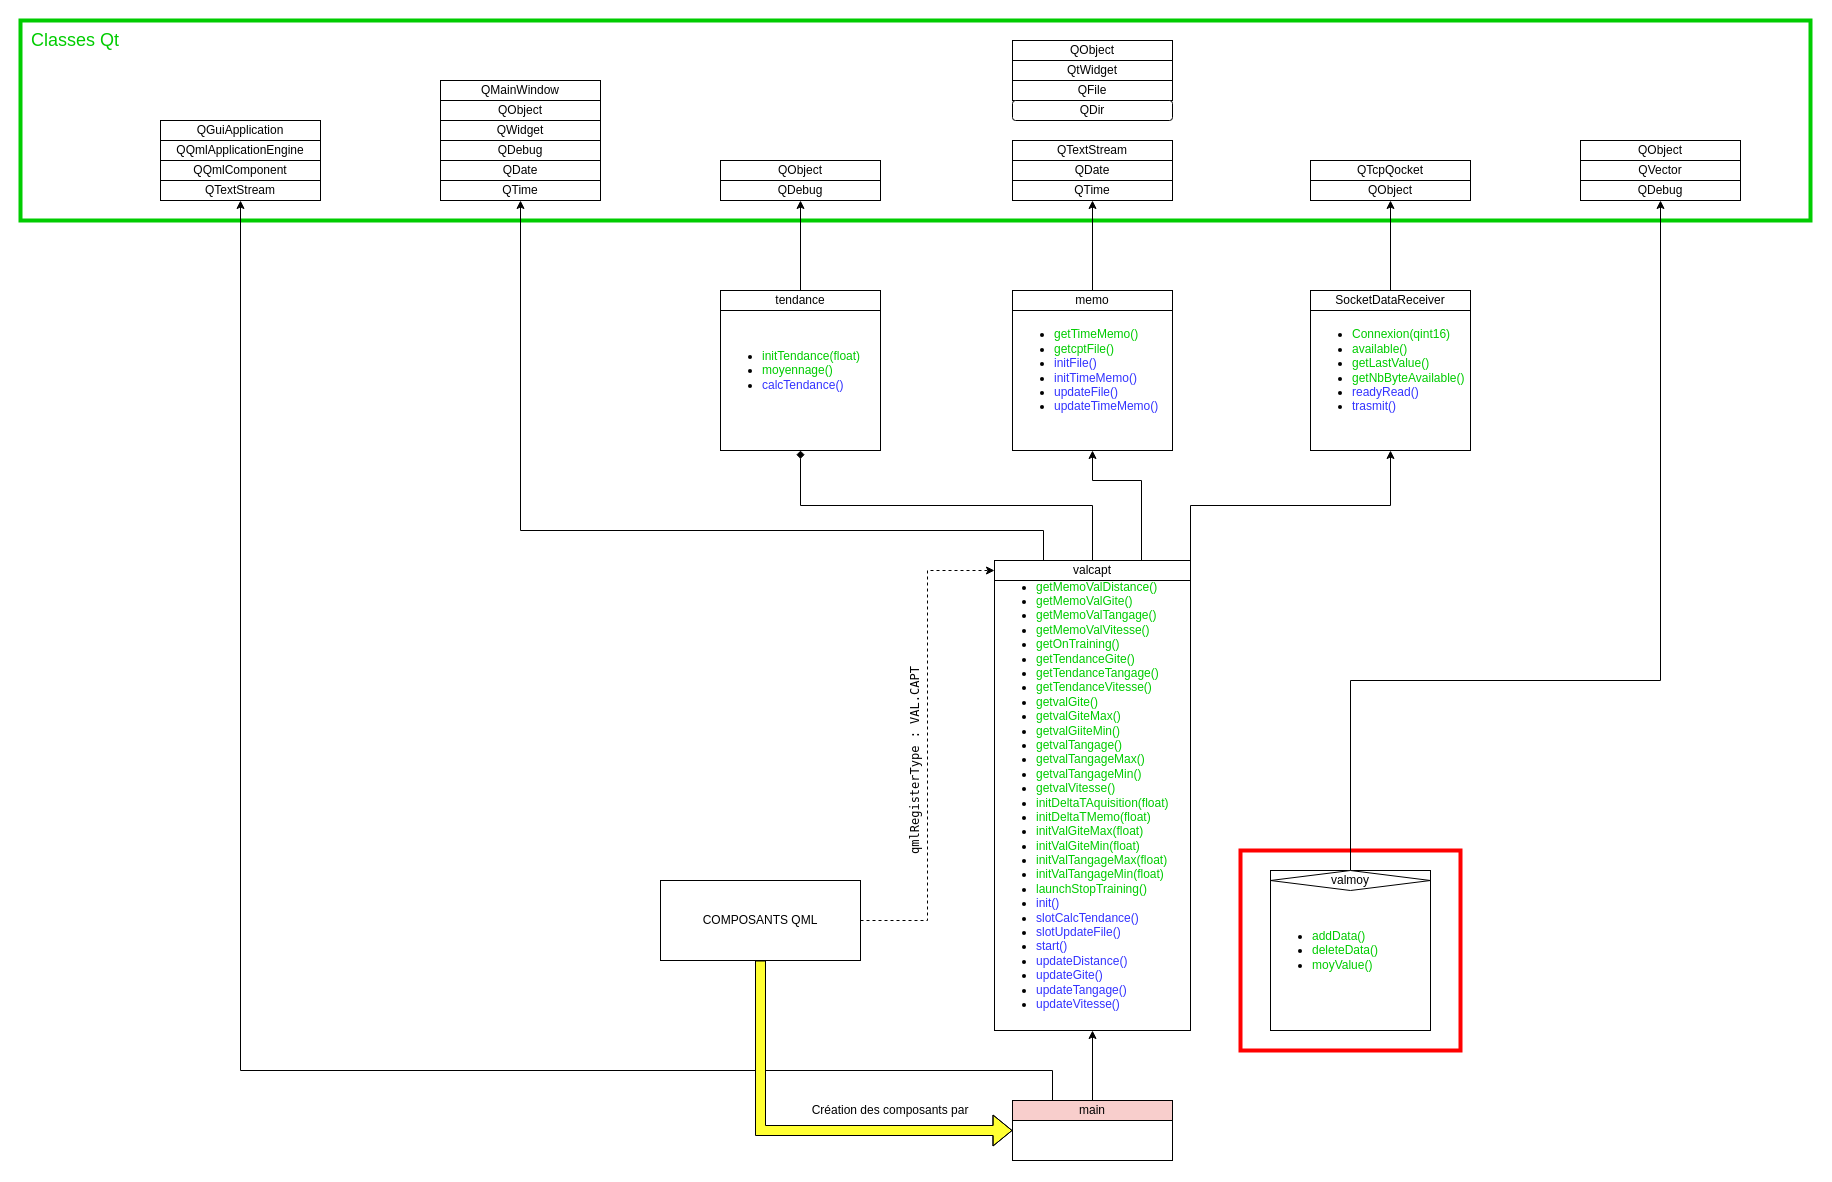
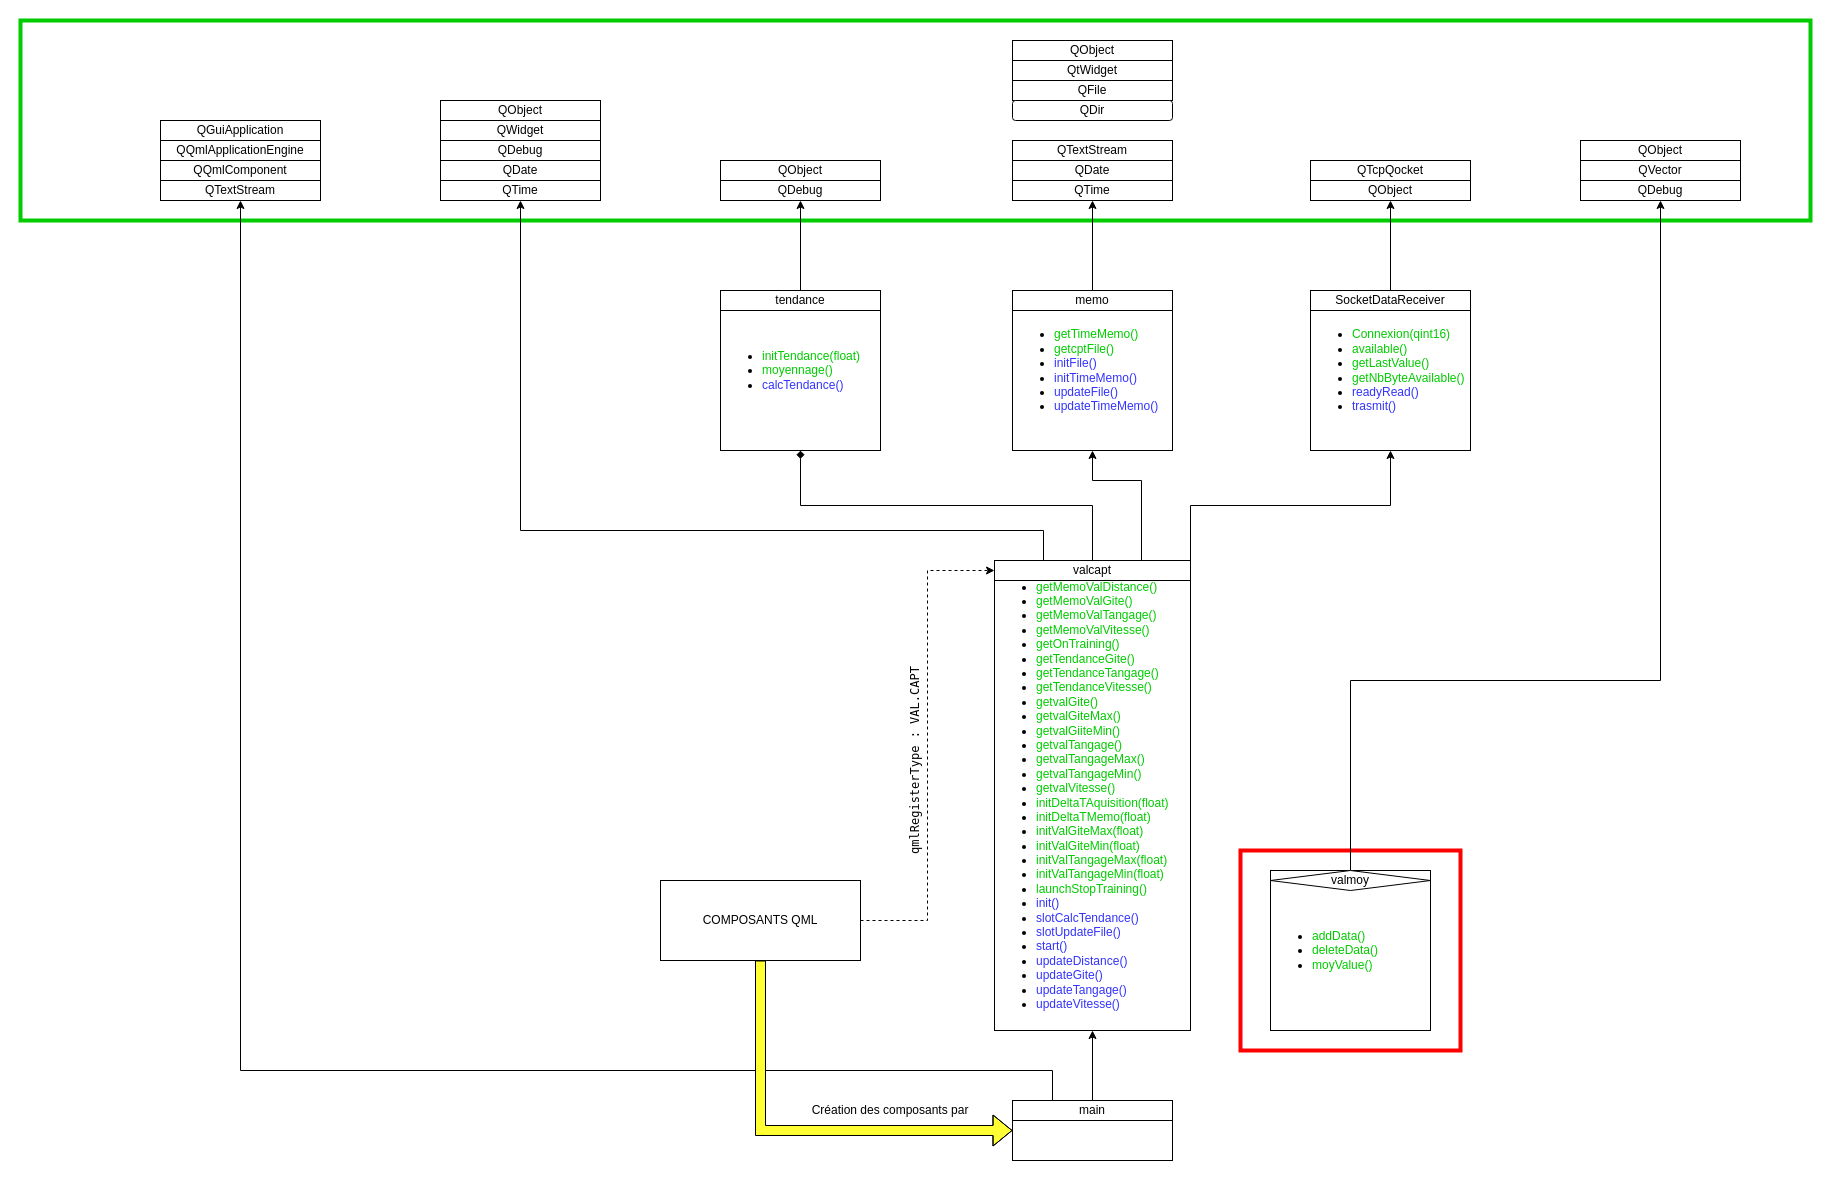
  <mxCell id="0" />
  <mxCell id="1" parent="0" />
  <mxCell id="2" value="" style="rounded=0;whiteSpace=wrap;html=1;strokeWidth=4;fillColor=none;strokeColor=#00CC00;" vertex="1" parent="1"><mxGeometry x="20" y="20" width="1790" height="200" as="geometry" /></mxCell>
  <mxCell id="3" value="" style="rounded=0;whiteSpace=wrap;html=1;fillColor=none;strokeColor=#FF0000;strokeWidth=4;" vertex="1" parent="1"><mxGeometry x="1240" y="850" width="220" height="200" as="geometry" /></mxCell>
  <mxCell id="4" value="&lt;ul&gt;&lt;li&gt;&lt;font color=&quot;#00cc00&quot;&gt;addData()&lt;/font&gt;&lt;/li&gt;&lt;li&gt;&lt;font color=&quot;#00cc00&quot;&gt;deleteData()&lt;/font&gt;&lt;/li&gt;&lt;li&gt;&lt;font color=&quot;#00cc00&quot;&gt;moyValue()&lt;/font&gt;&lt;/li&gt;&lt;/ul&gt;" style="rounded=0;whiteSpace=wrap;html=1;align=left;" vertex="1" parent="1"><mxGeometry x="1270" y="870" width="160" height="160" as="geometry" /></mxCell>
  <mxCell id="5" value="&lt;ul&gt;&lt;li&gt;&lt;font color=&quot;#00cc00&quot;&gt;getTimeMemo()&lt;/font&gt;&lt;/li&gt;&lt;li&gt;&lt;font color=&quot;#00cc00&quot;&gt;getcptFile()&lt;/font&gt;&lt;/li&gt;&lt;li&gt;&lt;font color=&quot;#3333ff&quot;&gt;initFile()&lt;/font&gt;&lt;/li&gt;&lt;li&gt;&lt;font color=&quot;#3333ff&quot;&gt;initTimeMemo()&lt;/font&gt;&lt;/li&gt;&lt;li&gt;&lt;font color=&quot;#3333ff&quot;&gt;updateFile()&lt;/font&gt;&lt;/li&gt;&lt;li&gt;&lt;font color=&quot;#3333ff&quot;&gt;updateTimeMemo()&lt;/font&gt;&lt;/li&gt;&lt;/ul&gt;" style="rounded=0;whiteSpace=wrap;html=1;align=left;" vertex="1" parent="1"><mxGeometry x="1012" y="290" width="160" height="160" as="geometry" /></mxCell>
  <mxCell id="6" style="edgeStyle=orthogonalEdgeStyle;rounded=0;orthogonalLoop=1;jettySize=auto;html=1;exitX=0.5;exitY=0;exitDx=0;exitDy=0;entryX=0.5;entryY=1;entryDx=0;entryDy=0;" edge="1" parent="1" source="7" target="31"><mxGeometry relative="1" as="geometry" /></mxCell>
  <mxCell id="7" value="memo" style="rounded=0;whiteSpace=wrap;html=1;" vertex="1" parent="1"><mxGeometry x="1012" y="290" width="160" height="20" as="geometry" /></mxCell>
  <mxCell id="8" value="&lt;ul&gt;&lt;li&gt;&lt;font color=&quot;#00cc00&quot;&gt;Connexion(qint16)&lt;/font&gt;&lt;/li&gt;&lt;li&gt;&lt;font color=&quot;#00cc00&quot;&gt;available()&lt;/font&gt;&lt;/li&gt;&lt;li&gt;&lt;font color=&quot;#00cc00&quot;&gt;getLastValue()&lt;/font&gt;&lt;/li&gt;&lt;li&gt;&lt;font color=&quot;#00cc00&quot;&gt;getNbByteAvailable()&lt;/font&gt;&lt;/li&gt;&lt;li&gt;&lt;font color=&quot;#3333ff&quot;&gt;readyRead()&lt;/font&gt;&lt;/li&gt;&lt;li&gt;&lt;font color=&quot;#3333ff&quot;&gt;trasmit()&lt;/font&gt;&lt;/li&gt;&lt;/ul&gt;" style="rounded=0;whiteSpace=wrap;html=1;align=left;" vertex="1" parent="1"><mxGeometry x="1310" y="290" width="160" height="160" as="geometry" /></mxCell>
  <mxCell id="9" style="edgeStyle=orthogonalEdgeStyle;rounded=0;orthogonalLoop=1;jettySize=auto;html=1;entryX=0.5;entryY=1;entryDx=0;entryDy=0;" edge="1" parent="1" source="10" target="34"><mxGeometry relative="1" as="geometry" /></mxCell>
  <mxCell id="10" value="SocketDataReceiver" style="rounded=0;whiteSpace=wrap;html=1;" vertex="1" parent="1"><mxGeometry x="1310" y="290" width="160" height="20" as="geometry" /></mxCell>
  <mxCell id="11" value="&lt;ul&gt;&lt;li&gt;&lt;font color=&quot;#00cc00&quot;&gt;initTendance(float)&lt;/font&gt;&lt;/li&gt;&lt;li&gt;&lt;font color=&quot;#00cc00&quot;&gt;moyennage()&lt;/font&gt;&lt;/li&gt;&lt;li&gt;&lt;font color=&quot;#3333ff&quot;&gt;calcTendance()&lt;/font&gt;&lt;/li&gt;&lt;/ul&gt;" style="rounded=0;whiteSpace=wrap;html=1;align=left;" vertex="1" parent="1"><mxGeometry x="720" y="290" width="160" height="160" as="geometry" /></mxCell>
  <mxCell id="12" style="edgeStyle=orthogonalEdgeStyle;rounded=0;orthogonalLoop=1;jettySize=auto;html=1;exitX=0.5;exitY=0;exitDx=0;exitDy=0;entryX=0.5;entryY=1;entryDx=0;entryDy=0;" edge="1" parent="1" source="13" target="35"><mxGeometry relative="1" as="geometry" /></mxCell>
  <mxCell id="13" value="tendance" style="rounded=0;whiteSpace=wrap;html=1;" vertex="1" parent="1"><mxGeometry x="720" y="290" width="160" height="20" as="geometry" /></mxCell>
  <mxCell id="14" value="&lt;ul&gt;&lt;li&gt;&lt;font color=&quot;#00cc00&quot;&gt;getMemoValDistance()&lt;/font&gt;&lt;/li&gt;&lt;li&gt;&lt;font color=&quot;#00cc00&quot;&gt;getMemoValGite()&lt;/font&gt;&lt;/li&gt;&lt;li&gt;&lt;font color=&quot;#00cc00&quot;&gt;getMemoValTangage()&lt;br&gt;&lt;/font&gt;&lt;/li&gt;&lt;li&gt;&lt;font color=&quot;#00cc00&quot;&gt;getMemoValVitesse()&lt;br&gt;&lt;/font&gt;&lt;/li&gt;&lt;li&gt;&lt;font color=&quot;#00cc00&quot;&gt;getOnTraining()&lt;/font&gt;&lt;/li&gt;&lt;li&gt;&lt;font color=&quot;#00cc00&quot;&gt;getTendanceGite()&lt;/font&gt;&lt;/li&gt;&lt;li&gt;&lt;font color=&quot;#00cc00&quot;&gt;getTendanceTangage()&lt;/font&gt;&lt;/li&gt;&lt;li&gt;&lt;font color=&quot;#00cc00&quot;&gt;getTendanceVitesse()&lt;/font&gt;&lt;/li&gt;&lt;li&gt;&lt;font color=&quot;#00cc00&quot;&gt;getvalGite()&lt;/font&gt;&lt;/li&gt;&lt;li&gt;&lt;font color=&quot;#00cc00&quot;&gt;getvalGiteMax()&lt;/font&gt;&lt;/li&gt;&lt;li&gt;&lt;font color=&quot;#00cc00&quot;&gt;getvalGiiteMin()&lt;/font&gt;&lt;/li&gt;&lt;li&gt;&lt;font color=&quot;#00cc00&quot;&gt;getvalTangage()&lt;/font&gt;&lt;/li&gt;&lt;li&gt;&lt;font color=&quot;#00cc00&quot;&gt;getvalTangageMax()&lt;/font&gt;&lt;/li&gt;&lt;li&gt;&lt;font color=&quot;#00cc00&quot;&gt;getvalTangageMin()&lt;/font&gt;&lt;/li&gt;&lt;li&gt;&lt;font color=&quot;#00cc00&quot;&gt;getvalVitesse()&lt;/font&gt;&lt;/li&gt;&lt;li&gt;&lt;font color=&quot;#00cc00&quot;&gt;initDeltaTAquisition(float)&lt;/font&gt;&lt;/li&gt;&lt;li&gt;&lt;font color=&quot;#00cc00&quot;&gt;initDeltaTMemo(float)&lt;/font&gt;&lt;/li&gt;&lt;li&gt;&lt;font color=&quot;#00cc00&quot;&gt;initValGiteMax(float)&lt;/font&gt;&lt;/li&gt;&lt;li&gt;&lt;font color=&quot;#00cc00&quot;&gt;initValGiteMin(float)&lt;/font&gt;&lt;/li&gt;&lt;li&gt;&lt;font color=&quot;#00cc00&quot;&gt;initValTangageMax(float)&lt;/font&gt;&lt;/li&gt;&lt;li&gt;&lt;font color=&quot;#00cc00&quot;&gt;initValTangageMin(float)&lt;/font&gt;&lt;/li&gt;&lt;li&gt;&lt;font color=&quot;#00cc00&quot;&gt;launchStopTraining()&lt;/font&gt;&lt;/li&gt;&lt;li&gt;&lt;font color=&quot;#3333ff&quot;&gt;init()&lt;/font&gt;&lt;/li&gt;&lt;li&gt;&lt;font color=&quot;#3333ff&quot;&gt;slotCalcTendance()&lt;/font&gt;&lt;/li&gt;&lt;li&gt;&lt;font color=&quot;#3333ff&quot;&gt;slotUpdateFile()&lt;/font&gt;&lt;/li&gt;&lt;li&gt;&lt;font color=&quot;#3333ff&quot;&gt;start()&lt;/font&gt;&lt;/li&gt;&lt;li&gt;&lt;font color=&quot;#3333ff&quot;&gt;updateDistance()&lt;/font&gt;&lt;/li&gt;&lt;li&gt;&lt;font color=&quot;#3333ff&quot;&gt;updateGite()&lt;/font&gt;&lt;/li&gt;&lt;li&gt;&lt;font color=&quot;#3333ff&quot;&gt;updateTangage()&lt;/font&gt;&lt;/li&gt;&lt;li&gt;&lt;font color=&quot;#3333ff&quot;&gt;updateVitesse()&lt;/font&gt;&lt;/li&gt;&lt;/ul&gt;" style="rounded=0;whiteSpace=wrap;html=1;align=left;" vertex="1" parent="1"><mxGeometry x="994" y="560" width="196" height="470" as="geometry" /></mxCell>
  <mxCell id="15" style="edgeStyle=orthogonalEdgeStyle;rounded=0;orthogonalLoop=1;jettySize=auto;html=1;exitX=1;exitY=0;exitDx=0;exitDy=0;" edge="1" parent="1" source="19" target="8"><mxGeometry relative="1" as="geometry" /></mxCell>
  <mxCell id="16" style="edgeStyle=orthogonalEdgeStyle;rounded=0;orthogonalLoop=1;jettySize=auto;html=1;exitX=0.75;exitY=0;exitDx=0;exitDy=0;entryX=0.5;entryY=1;entryDx=0;entryDy=0;" edge="1" parent="1" source="19" target="5"><mxGeometry relative="1" as="geometry"><Array as="points"><mxPoint x="1141" y="480" /><mxPoint x="1092" y="480" /></Array></mxGeometry></mxCell>
  <mxCell id="17" style="edgeStyle=orthogonalEdgeStyle;rounded=0;orthogonalLoop=1;jettySize=auto;html=1;exitX=0.5;exitY=0;exitDx=0;exitDy=0;entryX=0.5;entryY=1;entryDx=0;entryDy=0;endArrow=diamond;" edge="1" parent="1" source="19" target="11"><mxGeometry relative="1" as="geometry" /></mxCell>
  <mxCell id="18" style="edgeStyle=orthogonalEdgeStyle;rounded=0;orthogonalLoop=1;jettySize=auto;html=1;exitX=0.25;exitY=0;exitDx=0;exitDy=0;entryX=0.5;entryY=1;entryDx=0;entryDy=0;" edge="1" parent="1" source="19" target="42"><mxGeometry relative="1" as="geometry"><Array as="points"><mxPoint x="1043" y="530" /><mxPoint x="520" y="530" /></Array></mxGeometry></mxCell>
  <mxCell id="19" value="valcapt" style="rounded=0;whiteSpace=wrap;html=1;" vertex="1" parent="1"><mxGeometry x="994" y="560" width="196" height="20" as="geometry" /></mxCell>
  <mxCell id="20" value="&lt;div&gt;&lt;br&gt;&lt;/div&gt;" style="rounded=0;whiteSpace=wrap;html=1;align=left;" vertex="1" parent="1"><mxGeometry x="1012" y="1100" width="160" height="60" as="geometry" /></mxCell>
  <mxCell id="21" style="edgeStyle=orthogonalEdgeStyle;rounded=0;orthogonalLoop=1;jettySize=auto;html=1;exitX=0.5;exitY=0;exitDx=0;exitDy=0;entryX=0.5;entryY=1;entryDx=0;entryDy=0;" edge="1" parent="1" source="23" target="14"><mxGeometry relative="1" as="geometry" /></mxCell>
  <mxCell id="22" style="edgeStyle=orthogonalEdgeStyle;rounded=0;orthogonalLoop=1;jettySize=auto;html=1;exitX=0.25;exitY=0;exitDx=0;exitDy=0;entryX=0.5;entryY=1;entryDx=0;entryDy=0;strokeWidth=1;" edge="1" parent="1" source="23" target="47"><mxGeometry relative="1" as="geometry"><Array as="points"><mxPoint x="1052" y="1070" /><mxPoint x="240" y="1070" /></Array></mxGeometry></mxCell>
- <mxCell id="23" value="main" style="rounded=0;whiteSpace=wrap;html=1;fillColor=#f8cecc;" vertex="1" parent="1"><mxGeometry x="1012" y="1100" width="160" height="20" as="geometry" /></mxCell>
+ <mxCell id="23" value="main" style="rounded=0;whiteSpace=wrap;html=1;" vertex="1" parent="1"><mxGeometry x="1012" y="1100" width="160" height="20" as="geometry" /></mxCell>
  <mxCell id="24" style="edgeStyle=orthogonalEdgeStyle;rounded=0;orthogonalLoop=1;jettySize=auto;html=1;entryX=0.5;entryY=1;entryDx=0;entryDy=0;" edge="1" parent="1" source="25" target="43"><mxGeometry relative="1" as="geometry"><Array as="points"><mxPoint x="1350" y="680" /><mxPoint x="1660" y="680" /></Array></mxGeometry></mxCell>
  <mxCell id="25" value="valmoy" style="rhombus;whiteSpace=wrap;html=1;" vertex="1" parent="1"><mxGeometry x="1270" y="870" width="160" height="20" as="geometry" /></mxCell>
  <mxCell id="26" value="QtWidget" style="rounded=0;whiteSpace=wrap;html=1;" vertex="1" parent="1"><mxGeometry x="1012" y="60" width="160" height="20" as="geometry" /></mxCell>
  <mxCell id="27" value="QFile" style="rounded=0;whiteSpace=wrap;html=1;" vertex="1" parent="1"><mxGeometry x="1012" y="80" width="160" height="20" as="geometry" /></mxCell>
  <mxCell id="28" value="QDir" style="whiteSpace=wrap;html=1;rounded=1;" vertex="1" parent="1"><mxGeometry x="1012" y="100" width="160" height="20" as="geometry" /></mxCell>
  <mxCell id="29" value="QTextStream" style="rounded=0;whiteSpace=wrap;html=1;" vertex="1" parent="1"><mxGeometry x="1012" y="140" width="160" height="20" as="geometry" /></mxCell>
  <mxCell id="30" value="QDate" style="rounded=0;whiteSpace=wrap;html=1;" vertex="1" parent="1"><mxGeometry x="1012" y="160" width="160" height="20" as="geometry" /></mxCell>
  <mxCell id="31" value="QTime" style="rounded=0;whiteSpace=wrap;html=1;" vertex="1" parent="1"><mxGeometry x="1012" y="180" width="160" height="20" as="geometry" /></mxCell>
  <mxCell id="32" value="QObject" style="rounded=0;whiteSpace=wrap;html=1;" vertex="1" parent="1"><mxGeometry x="1012" y="40" width="160" height="20" as="geometry" /></mxCell>
  <mxCell id="33" value="QTcpQocket" style="rounded=0;whiteSpace=wrap;html=1;" vertex="1" parent="1"><mxGeometry x="1310" y="160" width="160" height="20" as="geometry" /></mxCell>
  <mxCell id="34" value="QObject" style="rounded=0;whiteSpace=wrap;html=1;" vertex="1" parent="1"><mxGeometry x="1310" y="180" width="160" height="20" as="geometry" /></mxCell>
  <mxCell id="35" value="QDebug" style="rounded=0;whiteSpace=wrap;html=1;" vertex="1" parent="1"><mxGeometry x="720" y="180" width="160" height="20" as="geometry" /></mxCell>
  <mxCell id="36" value="QObject" style="rounded=0;whiteSpace=wrap;html=1;" vertex="1" parent="1"><mxGeometry x="720" y="160" width="160" height="20" as="geometry" /></mxCell>
- <mxCell id="37" value="QMainWindow" style="rounded=0;whiteSpace=wrap;html=1;" vertex="1" parent="1"><mxGeometry x="440" y="80" width="160" height="20" as="geometry" /></mxCell>
  <mxCell id="38" value="QObject" style="rounded=0;whiteSpace=wrap;html=1;" vertex="1" parent="1"><mxGeometry x="440" y="100" width="160" height="20" as="geometry" /></mxCell>
  <mxCell id="39" value="QWidget" style="rounded=0;whiteSpace=wrap;html=1;" vertex="1" parent="1"><mxGeometry x="440" y="120" width="160" height="20" as="geometry" /></mxCell>
  <mxCell id="40" value="QDebug" style="rounded=0;whiteSpace=wrap;html=1;" vertex="1" parent="1"><mxGeometry x="440" y="140" width="160" height="20" as="geometry" /></mxCell>
  <mxCell id="41" value="QDate" style="rounded=0;whiteSpace=wrap;html=1;" vertex="1" parent="1"><mxGeometry x="440" y="160" width="160" height="20" as="geometry" /></mxCell>
  <mxCell id="42" value="QTime" style="rounded=0;whiteSpace=wrap;html=1;" vertex="1" parent="1"><mxGeometry x="440" y="180" width="160" height="20" as="geometry" /></mxCell>
  <mxCell id="43" value="QDebug" style="rounded=0;whiteSpace=wrap;html=1;" vertex="1" parent="1"><mxGeometry x="1580" y="180" width="160" height="20" as="geometry" /></mxCell>
  <mxCell id="44" value="QVector" style="rounded=0;whiteSpace=wrap;html=1;" vertex="1" parent="1"><mxGeometry x="1580" y="160" width="160" height="20" as="geometry" /></mxCell>
  <mxCell id="45" value="QObject" style="rounded=0;whiteSpace=wrap;html=1;" vertex="1" parent="1"><mxGeometry x="1580" y="140" width="160" height="20" as="geometry" /></mxCell>
- <mxCell id="46" value="&lt;font color=&quot;#00cc00&quot; style=&quot;font-size: 18px&quot;&gt;Classes Qt&lt;/font&gt;" style="text;html=1;strokeColor=none;fillColor=none;align=center;verticalAlign=middle;whiteSpace=wrap;rounded=0;" vertex="1" parent="1"><mxGeometry x="20" y="20" width="110" height="40" as="geometry" /></mxCell>
  <mxCell id="47" value="QTextStream" style="rounded=0;whiteSpace=wrap;html=1;" vertex="1" parent="1"><mxGeometry x="160" y="180" width="160" height="20" as="geometry" /></mxCell>
  <mxCell id="48" value="QQmlComponent" style="rounded=0;whiteSpace=wrap;html=1;" vertex="1" parent="1"><mxGeometry x="160" y="160" width="160" height="20" as="geometry" /></mxCell>
  <mxCell id="49" value="QQmlApplicationEngine" style="rounded=0;whiteSpace=wrap;html=1;" vertex="1" parent="1"><mxGeometry x="160" y="140" width="160" height="20" as="geometry" /></mxCell>
  <mxCell id="50" value="QGuiApplication" style="rounded=0;whiteSpace=wrap;html=1;" vertex="1" parent="1"><mxGeometry x="160" y="120" width="160" height="20" as="geometry" /></mxCell>
  <mxCell id="51" style="edgeStyle=orthogonalEdgeStyle;rounded=0;orthogonalLoop=1;jettySize=auto;html=1;exitX=0.5;exitY=1;exitDx=0;exitDy=0;entryX=0;entryY=0.5;entryDx=0;entryDy=0;strokeColor=#000000;strokeWidth=1;shape=flexArrow;fillColor=#FFFF33;" edge="1" parent="1" source="53" target="20"><mxGeometry relative="1" as="geometry" /></mxCell>
  <mxCell id="52" style="edgeStyle=orthogonalEdgeStyle;rounded=0;orthogonalLoop=1;jettySize=auto;html=1;entryX=0;entryY=0.5;entryDx=0;entryDy=0;strokeColor=#000000;strokeWidth=1;fillColor=#FFFF33;dashed=1;" edge="1" parent="1" source="53" target="19"><mxGeometry relative="1" as="geometry" /></mxCell>
  <mxCell id="53" value="&lt;div&gt;COMPOSANTS QML&lt;/div&gt;" style="rounded=0;whiteSpace=wrap;html=1;align=center;" vertex="1" parent="1"><mxGeometry x="660" y="880" width="200" height="80" as="geometry" /></mxCell>
  <mxCell id="54" value="Création des composants par" style="text;html=1;strokeColor=none;fillColor=none;align=center;verticalAlign=middle;whiteSpace=wrap;rounded=0;" vertex="1" parent="1"><mxGeometry x="810" y="1100" width="160" height="20" as="geometry" /></mxCell>
  <mxCell id="55" value="&lt;pre style=&quot;margin-top: 0px ; margin-bottom: 0px&quot;&gt;qmlRegisterType : VAL.CAPT&lt;/pre&gt;" style="text;html=1;strokeColor=none;fillColor=none;align=center;verticalAlign=middle;whiteSpace=wrap;rounded=0;rotation=-90;" vertex="1" parent="1"><mxGeometry x="820" y="750" width="190" height="20" as="geometry" /></mxCell>
